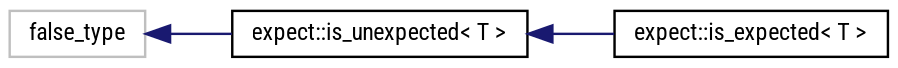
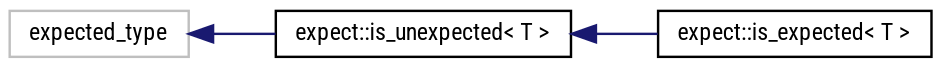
  digraph {
    fontname="Roboto Condensed"
    rankdir=LR
    node [color=black fillcolor=white fontname="Roboto Condensed" fontsize=10 shape=record style=filled]
    edge [color=midnightblue dir=back fontname="Roboto Condensed" fontsize=10 labelfontname=Helvetica labelfontsize=10 style=solid]
-   n1 [color=grey75 height=0.2 label=false_type width=0.4]
+   n1 [color=grey75 height=0.2 label=expected_type width=0.4]
    n2 [height=0.2 label="expect::is_unexpected\< T \>" width=0.4]
    n3 [height=0.2 label="expect::is_expected\< T \>" width=0.4]
    n1 -> n2
    n2 -> n3
  }
